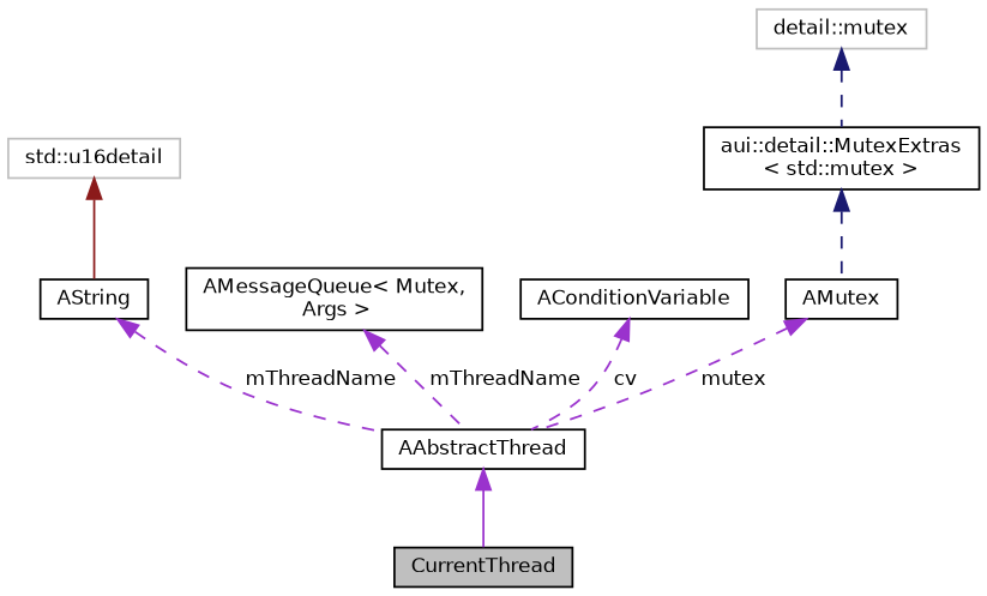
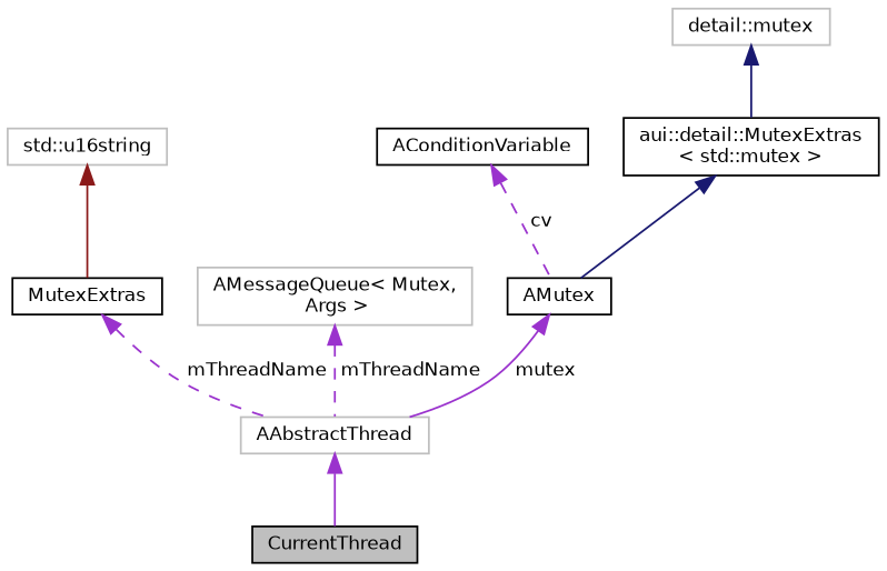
  digraph {
    node [color=black fillcolor=white fontname=Helvetica fontsize=10 shape=record style=filled]
    edge [color=darkorchid3 dir=back fontname=Helvetica fontsize=10 labelfontname=Helvetica labelfontsize=10 style=solid]
    n1 [fillcolor=grey75 fontcolor=black height=0.2 label=CurrentThread width=0.4]
-   n2 [height=0.2 label=AAbstractThread width=0.4]
-   n3 [height=0.2 label=AString width=0.4]
-   n4 [color=grey75 height=0.2 label="std::u16detail" width=0.4]
-   n5 [height=0.2 label="AMessageQueue\< Mutex,\l Args \>" width=0.4]
+   n2 [color=grey75 height=0.2 label=AAbstractThread width=0.4]
+   n3 [height=0.2 label=MutexExtras width=0.4]
+   n4 [color=grey75 height=0.2 label="std::u16string" width=0.4]
+   n5 [color=grey75 height=0.2 label="AMessageQueue\< Mutex,\l Args \>" width=0.4]
    n6 [height=0.2 label=AConditionVariable width=0.4]
    n7 [height=0.2 label=AMutex width=0.4]
    n8 [height=0.2 label="aui::detail::MutexExtras\l\< std::mutex \>" width=0.4]
    n9 [color=grey75 height=0.2 label="detail::mutex" width=0.4]
    n2 -> n1
    n3 -> n2 [label=" mThreadName" style=dashed]
    n4 -> n3 [color=firebrick4]
    n5 -> n2 [label=" mThreadName" style=dashed]
-   n6 -> n2 [label=" cv" style=dashed]
-   n7 -> n2 [label=" mutex" style=dashed]
-   n8 -> n7 [color=midnightblue style=dashed]
-   n9 -> n8 [color=midnightblue style=dashed]
+   n6 -> n7 [label=" cv" style=dashed]
+   n7 -> n2 [label=" mutex"]
+   n8 -> n7 [color=midnightblue]
+   n9 -> n8 [color=midnightblue]
  }
